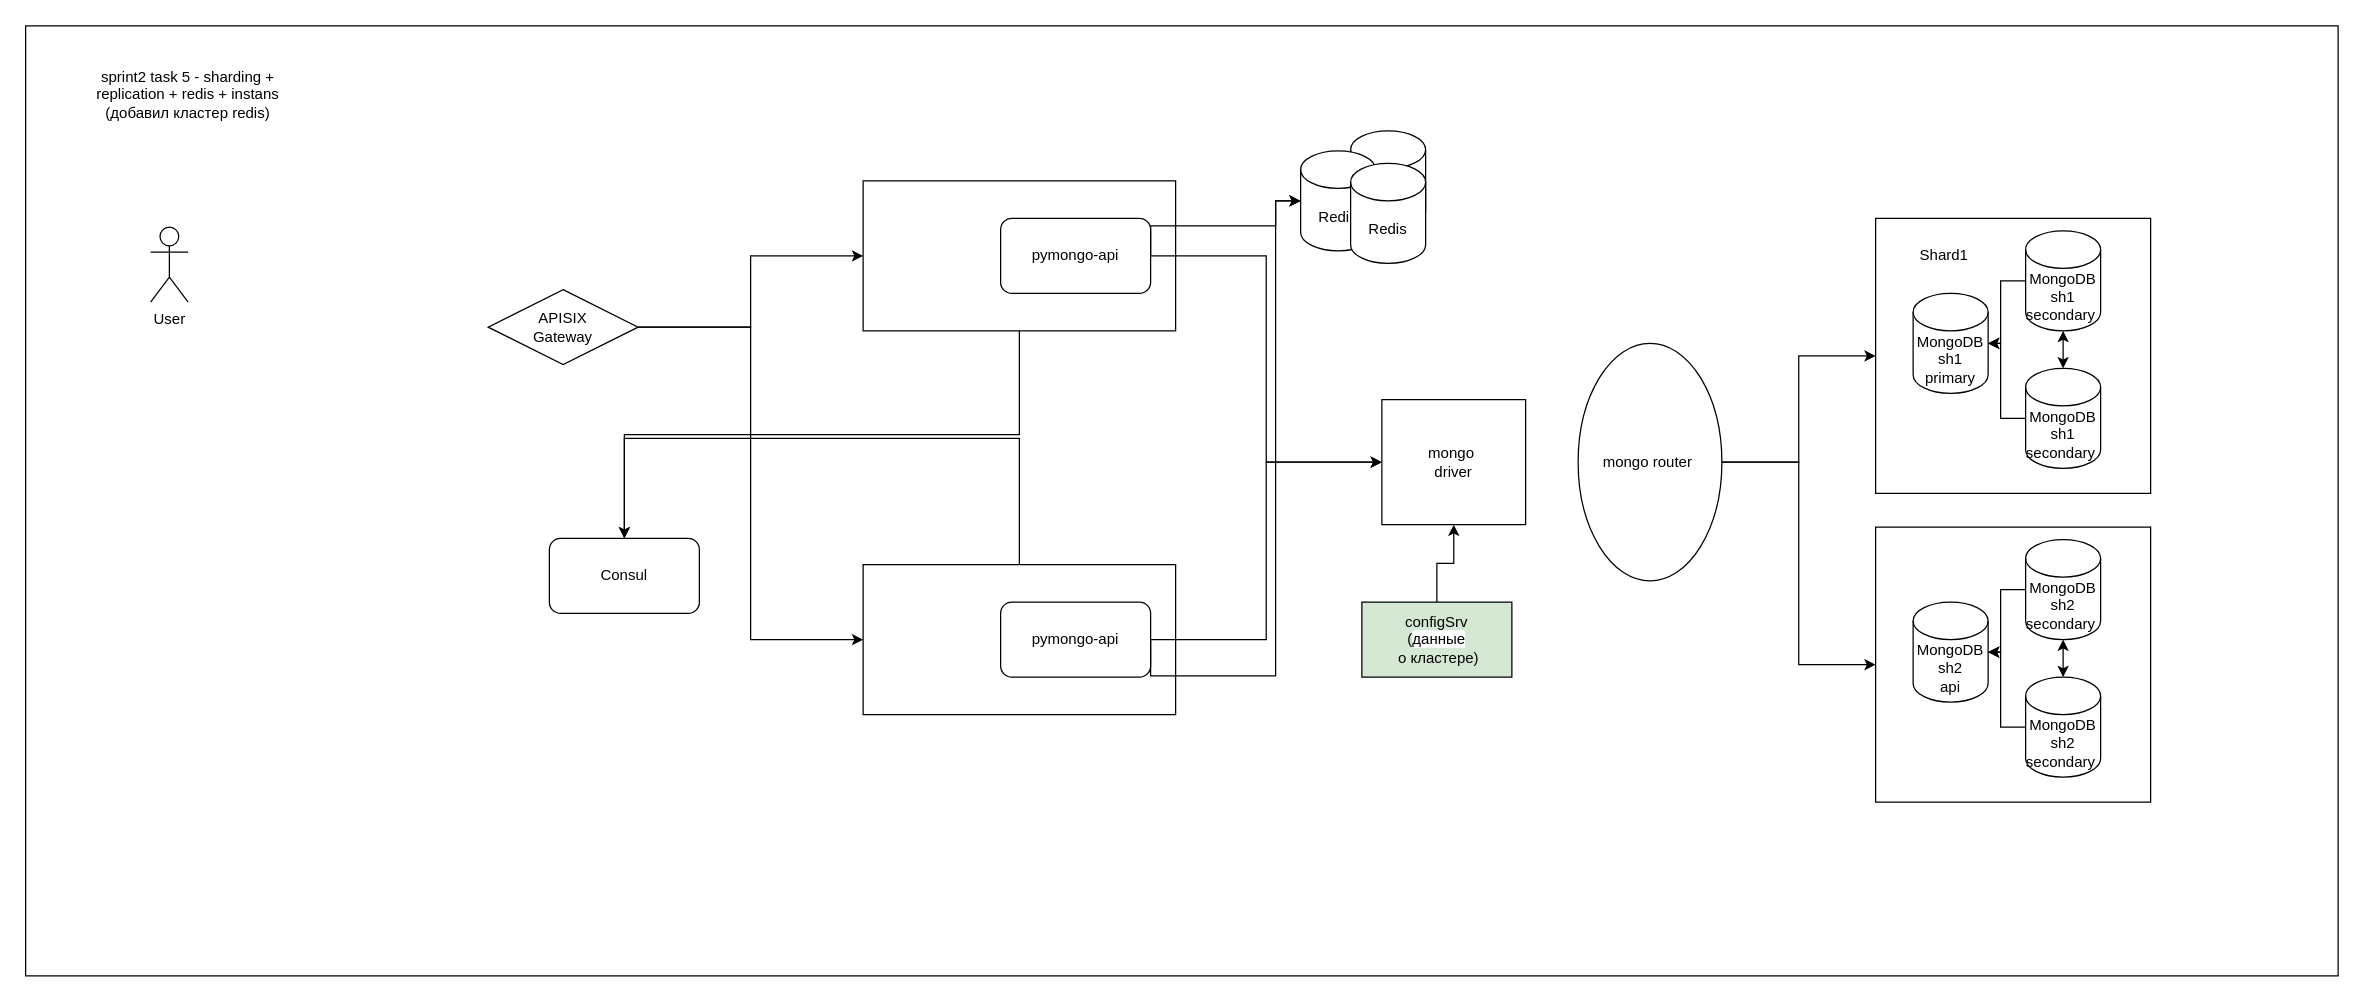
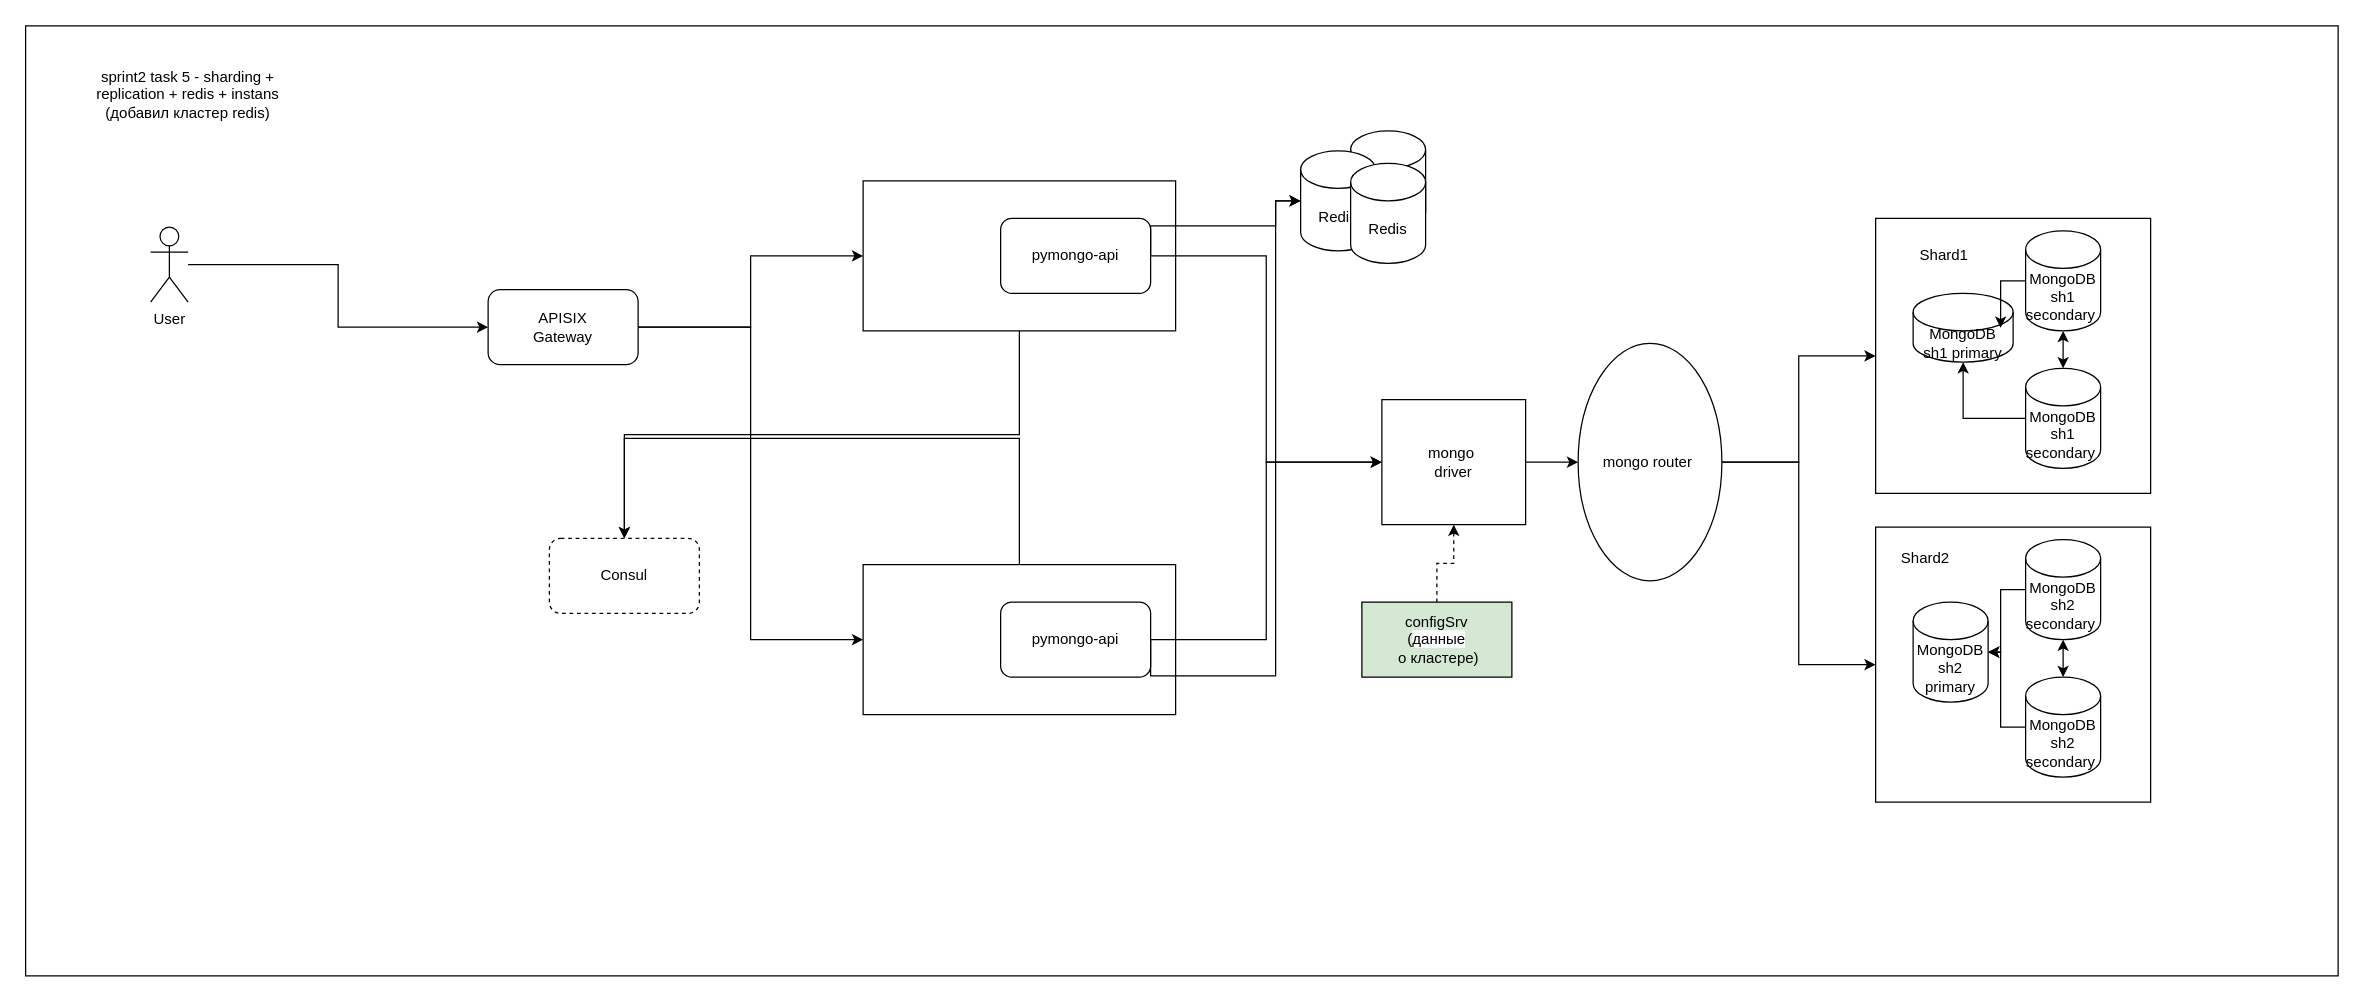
  <mxCell id="0" />
  <mxCell id="1" parent="0" />
  <mxCell id="2" value="" style="rounded=0;whiteSpace=wrap;html=1;align=left;" parent="1" vertex="1"><mxGeometry x="20" y="20" width="1850" height="760" as="geometry" /></mxCell>
  <mxCell id="3" value="sprint2 task 5 -&amp;nbsp;sharding + replication + redis + instans (добавил кластер redis)" style="text;html=1;align=center;verticalAlign=middle;whiteSpace=wrap;rounded=0;" parent="1" vertex="1"><mxGeometry x="75" y="60" width="150" height="30" as="geometry" /></mxCell>
  <mxCell id="4" style="edgeStyle=orthogonalEdgeStyle;rounded=0;orthogonalLoop=1;jettySize=auto;html=1;exitX=0.5;exitY=1;exitDx=0;exitDy=0;entryX=0.5;entryY=0;entryDx=0;entryDy=0;" parent="1" source="10" target="9" edge="1"><mxGeometry relative="1" as="geometry"><mxPoint x="690" y="402.5" as="sourcePoint" /></mxGeometry></mxCell>
  <mxCell id="5" value="User" style="shape=umlActor;verticalLabelPosition=bottom;verticalAlign=top;html=1;outlineConnect=0;" parent="1" vertex="1"><mxGeometry x="120" y="181" width="30" height="60" as="geometry" /></mxCell>
  <mxCell id="6" style="edgeStyle=orthogonalEdgeStyle;rounded=0;orthogonalLoop=1;jettySize=auto;html=1;exitX=1;exitY=0.5;exitDx=0;exitDy=0;entryX=0;entryY=0.5;entryDx=0;entryDy=0;" parent="1" source="8" target="14" edge="1"><mxGeometry relative="1" as="geometry"><mxPoint x="690" y="585" as="targetPoint" /></mxGeometry></mxCell>
  <mxCell id="7" style="edgeStyle=orthogonalEdgeStyle;rounded=0;orthogonalLoop=1;jettySize=auto;html=1;exitX=1;exitY=0.5;exitDx=0;exitDy=0;entryX=0;entryY=0.5;entryDx=0;entryDy=0;" parent="1" source="8" target="10" edge="1"><mxGeometry relative="1" as="geometry" /></mxCell>
- <mxCell id="8" value="APISIX&lt;div&gt;Gateway&lt;/div&gt;" style="rhombus;whiteSpace=wrap;html=1;arcSize=16;" parent="1" vertex="1"><mxGeometry x="390" y="231" width="120" height="60" as="geometry" /></mxCell>
- <mxCell id="9" value="Consul" style="rounded=1;whiteSpace=wrap;html=1;" parent="1" vertex="1"><mxGeometry x="439" y="430" width="120" height="60" as="geometry" /></mxCell>
+ <mxCell id="8" value="APISIX&lt;div&gt;Gateway&lt;/div&gt;" style="rounded=1;whiteSpace=wrap;html=1;arcSize=16;" parent="1" vertex="1"><mxGeometry x="390" y="231" width="120" height="60" as="geometry" /></mxCell>
+ <mxCell id="9" value="Consul" style="rounded=1;whiteSpace=wrap;html=1;dashed=1;" parent="1" vertex="1"><mxGeometry x="439" y="430" width="120" height="60" as="geometry" /></mxCell>
  <mxCell id="10" value="" style="rounded=0;whiteSpace=wrap;html=1;" parent="1" vertex="1"><mxGeometry x="690" y="144" width="250" height="120" as="geometry" /></mxCell>
  <mxCell id="11" style="edgeStyle=orthogonalEdgeStyle;rounded=0;orthogonalLoop=1;jettySize=auto;html=1;exitX=1;exitY=0.5;exitDx=0;exitDy=0;entryX=0;entryY=0.5;entryDx=0;entryDy=0;" parent="1" source="12" target="26" edge="1"><mxGeometry relative="1" as="geometry" /></mxCell>
  <mxCell id="12" value="pymongo-api" style="rounded=1;whiteSpace=wrap;html=1;" parent="1" vertex="1"><mxGeometry x="800" y="174" width="120" height="60" as="geometry" /></mxCell>
  <mxCell id="13" style="edgeStyle=orthogonalEdgeStyle;rounded=0;orthogonalLoop=1;jettySize=auto;html=1;exitX=0.5;exitY=0;exitDx=0;exitDy=0;entryX=0.5;entryY=0;entryDx=0;entryDy=0;" parent="1" source="14" target="9" edge="1"><mxGeometry relative="1" as="geometry"><Array as="points"><mxPoint x="815" y="350" /><mxPoint x="499" y="350" /></Array></mxGeometry></mxCell>
  <mxCell id="14" value="" style="rounded=0;whiteSpace=wrap;html=1;" parent="1" vertex="1"><mxGeometry x="690" y="451" width="250" height="120" as="geometry" /></mxCell>
+ <mxCell id="15" style="edgeStyle=orthogonalEdgeStyle;rounded=0;orthogonalLoop=1;jettySize=auto;html=1;exitX=1;exitY=0.5;exitDx=0;exitDy=0;entryX=0;entryY=0.5;entryDx=0;entryDy=0;" parent="1" source="26" target="19" edge="1"><mxGeometry relative="1" as="geometry" /></mxCell>
  <mxCell id="16" style="edgeStyle=orthogonalEdgeStyle;rounded=0;orthogonalLoop=1;jettySize=auto;html=1;exitX=1;exitY=0.5;exitDx=0;exitDy=0;" parent="1" source="17" target="44" edge="1"><mxGeometry relative="1" as="geometry"><Array as="points"><mxPoint x="920" y="540" /><mxPoint x="1020" y="540" /><mxPoint x="1020" y="160" /></Array></mxGeometry></mxCell>
  <mxCell id="17" value="pymongo-api" style="rounded=1;whiteSpace=wrap;html=1;" parent="1" vertex="1"><mxGeometry x="800" y="481" width="120" height="60" as="geometry" /></mxCell>
  <mxCell id="18" style="edgeStyle=orthogonalEdgeStyle;rounded=0;orthogonalLoop=1;jettySize=auto;html=1;entryX=0;entryY=0.5;entryDx=0;entryDy=0;" parent="1" source="19" target="34" edge="1"><mxGeometry relative="1" as="geometry"><mxPoint x="1452" y="680" as="targetPoint" /></mxGeometry></mxCell>
  <mxCell id="19" value="mongo router&amp;nbsp;" style="ellipse;whiteSpace=wrap;html=1;" parent="1" vertex="1"><mxGeometry x="1262" y="274" width="115" height="190" as="geometry" /></mxCell>
  <mxCell id="20" style="edgeStyle=orthogonalEdgeStyle;rounded=0;orthogonalLoop=1;jettySize=auto;html=1;entryX=0;entryY=0.5;entryDx=0;entryDy=0;" parent="1" source="19" target="27" edge="1"><mxGeometry relative="1" as="geometry"><mxPoint x="1466.74" y="427.9" as="targetPoint" /></mxGeometry></mxCell>
  <mxCell id="21" style="edgeStyle=orthogonalEdgeStyle;rounded=0;orthogonalLoop=1;jettySize=auto;html=1;exitX=1;exitY=0.5;exitDx=0;exitDy=0;" parent="1" source="12" target="44" edge="1"><mxGeometry relative="1" as="geometry"><Array as="points"><mxPoint x="920" y="180" /><mxPoint x="1020" y="180" /><mxPoint x="1020" y="160" /></Array></mxGeometry></mxCell>
- <mxCell id="23" style="edgeStyle=orthogonalEdgeStyle;rounded=0;orthogonalLoop=1;jettySize=auto;html=1;exitX=0.5;exitY=0;exitDx=0;exitDy=0;entryX=0.5;entryY=1;entryDx=0;entryDy=0;" parent="1" source="24" target="26" edge="1"><mxGeometry relative="1" as="geometry" /></mxCell>
+ <mxCell id="22" value="" style="edgeStyle=orthogonalEdgeStyle;rounded=0;orthogonalLoop=1;jettySize=auto;html=1;" parent="1" source="5" target="8" edge="1"><mxGeometry relative="1" as="geometry"><mxPoint x="200" y="261" as="sourcePoint" /><mxPoint x="225" y="261" as="targetPoint" /></mxGeometry></mxCell>
+ <mxCell id="23" style="edgeStyle=orthogonalEdgeStyle;rounded=0;orthogonalLoop=1;jettySize=auto;html=1;exitX=0.5;exitY=0;exitDx=0;exitDy=0;entryX=0.5;entryY=1;entryDx=0;entryDy=0;dashed=1;" parent="1" source="24" target="26" edge="1"><mxGeometry relative="1" as="geometry" /></mxCell>
  <mxCell id="24" value="configSrv&lt;div&gt;(&lt;font style=&quot;font-size: 12px;&quot;&gt;&lt;span style=&quot;text-wrap: nowrap; background-color: rgb(255, 255, 255);&quot;&gt;данные&lt;br&gt;&lt;/span&gt;&lt;span style=&quot;text-wrap: nowrap; background-color: initial;&quot;&gt;&amp;nbsp;о кластере&lt;/span&gt;&lt;/font&gt;)&lt;/div&gt;" style="rounded=0;whiteSpace=wrap;html=1;fillColor=#d5e8d4;" parent="1" vertex="1"><mxGeometry x="1089" y="481" width="120" height="60" as="geometry" /></mxCell>
  <mxCell id="25" value="" style="edgeStyle=orthogonalEdgeStyle;rounded=0;orthogonalLoop=1;jettySize=auto;html=1;exitX=1;exitY=0.5;exitDx=0;exitDy=0;entryX=0;entryY=0.5;entryDx=0;entryDy=0;" parent="1" source="17" target="26" edge="1"><mxGeometry relative="1" as="geometry"><mxPoint x="920" y="511" as="sourcePoint" /><mxPoint x="1262" y="369" as="targetPoint" /></mxGeometry></mxCell>
  <mxCell id="26" value="mongo&amp;nbsp;&lt;div&gt;&lt;span style=&quot;white-space-collapse: preserve;&quot; data-src-align=&quot;0:13&quot; class=&quot;EzKURWReUAB5oZgtQNkl&quot;&gt;driver&lt;/span&gt;&lt;/div&gt;" style="rounded=0;whiteSpace=wrap;html=1;" parent="1" vertex="1"><mxGeometry x="1105" y="319" width="115" height="100" as="geometry" /></mxCell>
  <mxCell id="27" value="" style="whiteSpace=wrap;html=1;aspect=fixed;" parent="1" vertex="1"><mxGeometry x="1500" y="174" width="220" height="220" as="geometry" /></mxCell>
- <mxCell id="28" value="MongoDB&lt;br&gt;sh1 primary" style="shape=cylinder3;whiteSpace=wrap;html=1;boundedLbl=1;backgroundOutline=1;size=15;" parent="1" vertex="1"><mxGeometry x="1530" y="234" width="60" height="80" as="geometry" /></mxCell>
+ <mxCell id="28" value="MongoDB&lt;br&gt;sh1 primary" style="shape=cylinder3;whiteSpace=wrap;html=1;boundedLbl=1;backgroundOutline=1;size=15;" parent="1" vertex="1"><mxGeometry x="1530" y="234" width="80" height="55" as="geometry" /></mxCell>
  <mxCell id="29" style="edgeStyle=orthogonalEdgeStyle;rounded=0;orthogonalLoop=1;jettySize=auto;html=1;exitX=0;exitY=0.5;exitDx=0;exitDy=0;exitPerimeter=0;" parent="1" source="30" target="28" edge="1"><mxGeometry relative="1" as="geometry" /></mxCell>
  <mxCell id="30" value="MongoDB&lt;div&gt;sh1&lt;br&gt;secondary&amp;nbsp;&lt;/div&gt;" style="shape=cylinder3;whiteSpace=wrap;html=1;boundedLbl=1;backgroundOutline=1;size=15;" parent="1" vertex="1"><mxGeometry x="1620" y="184" width="60" height="80" as="geometry" /></mxCell>
  <mxCell id="31" style="edgeStyle=orthogonalEdgeStyle;rounded=0;orthogonalLoop=1;jettySize=auto;html=1;exitX=0;exitY=0.5;exitDx=0;exitDy=0;exitPerimeter=0;" parent="1" source="32" target="28" edge="1"><mxGeometry relative="1" as="geometry" /></mxCell>
  <mxCell id="32" value="MongoDB&lt;div&gt;sh1&lt;br&gt;secondary&amp;nbsp;&lt;/div&gt;" style="shape=cylinder3;whiteSpace=wrap;html=1;boundedLbl=1;backgroundOutline=1;size=15;" parent="1" vertex="1"><mxGeometry x="1620" y="294" width="60" height="80" as="geometry" /></mxCell>
  <mxCell id="33" value="Shard1" style="text;html=1;align=center;verticalAlign=middle;whiteSpace=wrap;rounded=0;" parent="1" vertex="1"><mxGeometry x="1525" y="189" width="60" height="30" as="geometry" /></mxCell>
  <mxCell id="34" value="" style="whiteSpace=wrap;html=1;aspect=fixed;" parent="1" vertex="1"><mxGeometry x="1500" y="421" width="220" height="220" as="geometry" /></mxCell>
- <mxCell id="35" value="MongoDB&lt;div&gt;sh2&lt;br&gt;api&lt;/div&gt;" style="shape=cylinder3;whiteSpace=wrap;html=1;boundedLbl=1;backgroundOutline=1;size=15;" parent="1" vertex="1"><mxGeometry x="1530" y="481" width="60" height="80" as="geometry" /></mxCell>
+ <mxCell id="35" value="MongoDB&lt;div&gt;sh2&lt;br&gt;primary&lt;/div&gt;" style="shape=cylinder3;whiteSpace=wrap;html=1;boundedLbl=1;backgroundOutline=1;size=15;" parent="1" vertex="1"><mxGeometry x="1530" y="481" width="60" height="80" as="geometry" /></mxCell>
  <mxCell id="36" style="edgeStyle=orthogonalEdgeStyle;rounded=0;orthogonalLoop=1;jettySize=auto;html=1;exitX=0;exitY=0.5;exitDx=0;exitDy=0;exitPerimeter=0;" parent="1" source="38" target="35" edge="1"><mxGeometry relative="1" as="geometry" /></mxCell>
  <mxCell id="37" style="edgeStyle=orthogonalEdgeStyle;rounded=0;orthogonalLoop=1;jettySize=auto;html=1;exitX=0.5;exitY=1;exitDx=0;exitDy=0;exitPerimeter=0;startArrow=classic;startFill=1;" parent="1" source="38" target="39" edge="1"><mxGeometry relative="1" as="geometry" /></mxCell>
  <mxCell id="38" value="MongoDB&lt;div&gt;sh2&lt;br&gt;secondary&amp;nbsp;&lt;/div&gt;" style="shape=cylinder3;whiteSpace=wrap;html=1;boundedLbl=1;backgroundOutline=1;size=15;" parent="1" vertex="1"><mxGeometry x="1620" y="431" width="60" height="80" as="geometry" /></mxCell>
  <mxCell id="39" value="MongoDB&lt;div&gt;sh2&lt;br&gt;secondary&amp;nbsp;&lt;/div&gt;" style="shape=cylinder3;whiteSpace=wrap;html=1;boundedLbl=1;backgroundOutline=1;size=15;" parent="1" vertex="1"><mxGeometry x="1620" y="541" width="60" height="80" as="geometry" /></mxCell>
+ <mxCell id="40" value="Shard2" style="text;html=1;align=center;verticalAlign=middle;whiteSpace=wrap;rounded=0;" parent="1" vertex="1"><mxGeometry x="1510" y="431" width="60" height="30" as="geometry" /></mxCell>
  <mxCell id="41" style="edgeStyle=orthogonalEdgeStyle;rounded=0;orthogonalLoop=1;jettySize=auto;html=1;exitX=0.5;exitY=0;exitDx=0;exitDy=0;exitPerimeter=0;entryX=0.5;entryY=1;entryDx=0;entryDy=0;entryPerimeter=0;startArrow=classic;startFill=1;" parent="1" source="32" target="30" edge="1"><mxGeometry relative="1" as="geometry" /></mxCell>
  <mxCell id="42" style="edgeStyle=orthogonalEdgeStyle;rounded=0;orthogonalLoop=1;jettySize=auto;html=1;exitX=0;exitY=0.5;exitDx=0;exitDy=0;exitPerimeter=0;entryX=1;entryY=0.5;entryDx=0;entryDy=0;entryPerimeter=0;" parent="1" source="39" target="35" edge="1"><mxGeometry relative="1" as="geometry" /></mxCell>
  <mxCell id="43" value="Redis" style="shape=cylinder3;whiteSpace=wrap;html=1;boundedLbl=1;backgroundOutline=1;size=15;" vertex="1" parent="1"><mxGeometry x="1080" y="104" width="60" height="80" as="geometry" /></mxCell>
  <mxCell id="44" value="Redis" style="shape=cylinder3;whiteSpace=wrap;html=1;boundedLbl=1;backgroundOutline=1;size=15;" parent="1" vertex="1"><mxGeometry x="1040" y="120" width="60" height="80" as="geometry" /></mxCell>
  <mxCell id="45" value="Redis" style="shape=cylinder3;whiteSpace=wrap;html=1;boundedLbl=1;backgroundOutline=1;size=15;" parent="1" vertex="1"><mxGeometry x="1080" y="130" width="60" height="80" as="geometry" /></mxCell>
